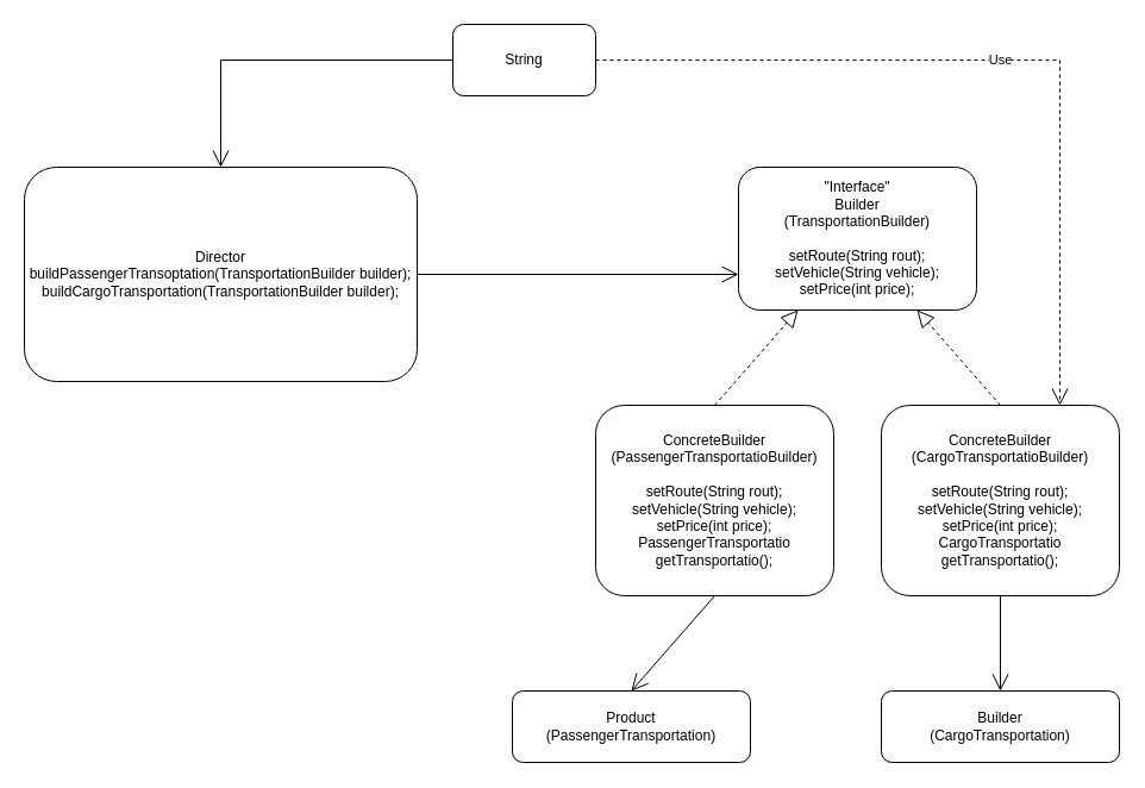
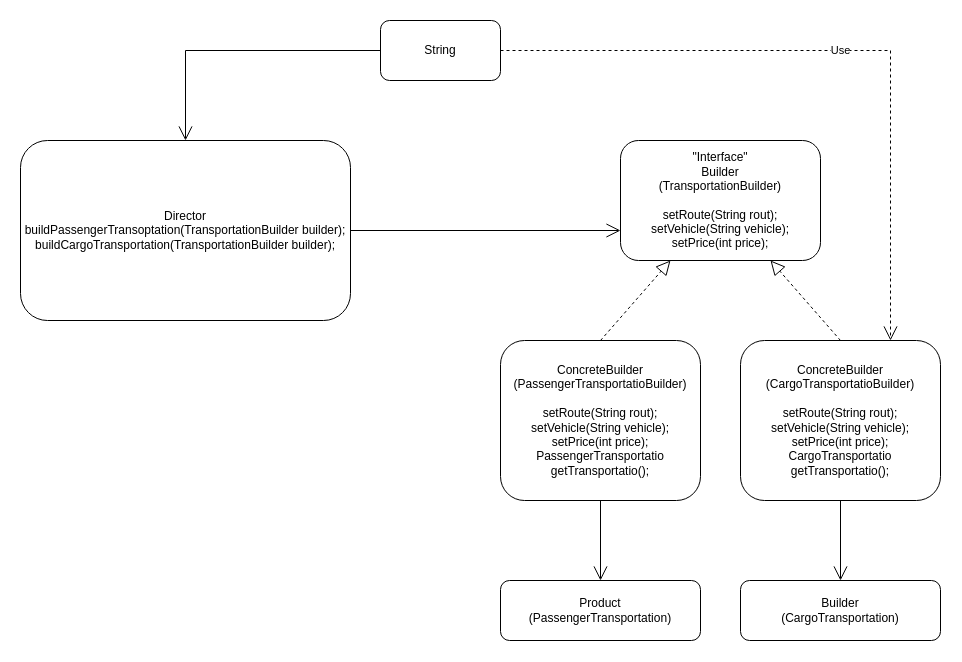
  <mxCell id="0" />
  <mxCell id="1" parent="0" />
  <mxCell id="2" value="Director&lt;div&gt;buildPassengerTransoptation(TransportationBuilder builder);&lt;/div&gt;&lt;div&gt;buildCargoTransportation(TransportationBuilder builder);&lt;/div&gt;" style="rounded=1;whiteSpace=wrap;html=1;align=center;" parent="1" vertex="1"><mxGeometry x="20" y="140" width="330" height="180" as="geometry" /></mxCell>
  <mxCell id="3" value="&quot;Interface&quot;&lt;div&gt;Builder&lt;/div&gt;&lt;div&gt;(TransportationBuilder)&lt;/div&gt;&lt;div&gt;&lt;br&gt;&lt;/div&gt;&lt;div&gt;setRoute(String rout);&lt;/div&gt;&lt;div&gt;setVehicle(String vehicle);&lt;/div&gt;&lt;div&gt;setPrice(int price);&lt;/div&gt;" style="rounded=1;whiteSpace=wrap;html=1;" parent="1" vertex="1"><mxGeometry x="620" y="140" width="200" height="120" as="geometry" /></mxCell>
  <mxCell id="4" value="ConcreteBuilder&lt;div&gt;(PassengerTransportatioBuilder)&lt;/div&gt;&lt;div&gt;&lt;br&gt;&lt;/div&gt;&lt;div&gt;&lt;div&gt;setRoute(String rout);&lt;/div&gt;&lt;div&gt;setVehicle(String vehicle);&lt;/div&gt;&lt;div&gt;setPrice(int price);&lt;/div&gt;&lt;/div&gt;&lt;div&gt;PassengerTransportatio getTransportatio();&lt;/div&gt;" style="rounded=1;whiteSpace=wrap;html=1;" parent="1" vertex="1"><mxGeometry x="500" y="340" width="200" height="160" as="geometry" /></mxCell>
  <mxCell id="5" value="" style="endArrow=block;dashed=1;endFill=0;endSize=12;html=1;rounded=0;entryX=0.25;entryY=1;entryDx=0;entryDy=0;exitX=0.5;exitY=0;exitDx=0;exitDy=0;" parent="1" source="4" target="3" edge="1"><mxGeometry width="160" relative="1" as="geometry"><mxPoint x="500" y="360" as="sourcePoint" /><mxPoint x="550" y="310" as="targetPoint" /></mxGeometry></mxCell>
  <mxCell id="6" value="ConcreteBuilder&lt;div&gt;(CargoTransportatioBuilder)&lt;/div&gt;&lt;div&gt;&lt;br&gt;&lt;/div&gt;&lt;div&gt;&lt;div&gt;setRoute(String rout);&lt;/div&gt;&lt;div&gt;setVehicle(String vehicle);&lt;/div&gt;&lt;div&gt;setPrice(int price);&lt;/div&gt;&lt;/div&gt;&lt;div&gt;CargoTransportatio getTransportatio();&lt;/div&gt;" style="rounded=1;whiteSpace=wrap;html=1;" parent="1" vertex="1"><mxGeometry x="740" y="340" width="200" height="160" as="geometry" /></mxCell>
  <mxCell id="7" value="" style="endArrow=block;dashed=1;endFill=0;endSize=12;html=1;rounded=0;entryX=0.75;entryY=1;entryDx=0;entryDy=0;exitX=0.5;exitY=0;exitDx=0;exitDy=0;" parent="1" source="6" target="3" edge="1"><mxGeometry width="160" relative="1" as="geometry"><mxPoint x="800" y="430" as="sourcePoint" /><mxPoint x="893" y="320" as="targetPoint" /></mxGeometry></mxCell>
- <mxCell id="8" value="Product&lt;div&gt;(PassengerTransportation)&lt;/div&gt;" style="rounded=1;whiteSpace=wrap;html=1;" parent="1" vertex="1"><mxGeometry x="430" y="580" width="200" height="60" as="geometry" /></mxCell>
+ <mxCell id="8" value="Product&lt;div&gt;(PassengerTransportation)&lt;/div&gt;" style="rounded=1;whiteSpace=wrap;html=1;" parent="1" vertex="1"><mxGeometry x="500" y="580" width="200" height="60" as="geometry" /></mxCell>
  <mxCell id="9" value="" style="endArrow=open;endFill=1;endSize=12;html=1;rounded=0;exitX=0.5;exitY=1;exitDx=0;exitDy=0;entryX=0.5;entryY=0;entryDx=0;entryDy=0;" parent="1" source="4" target="8" edge="1"><mxGeometry width="160" relative="1" as="geometry"><mxPoint x="390" y="420" as="sourcePoint" /><mxPoint x="550" y="420" as="targetPoint" /></mxGeometry></mxCell>
  <mxCell id="10" value="Builder&lt;div&gt;(CargoTransportation)&lt;/div&gt;" style="rounded=1;whiteSpace=wrap;html=1;" parent="1" vertex="1"><mxGeometry x="740" y="580" width="200" height="60" as="geometry" /></mxCell>
  <mxCell id="11" value="" style="endArrow=open;endFill=1;endSize=12;html=1;rounded=0;exitX=0.5;exitY=1;exitDx=0;exitDy=0;entryX=0.5;entryY=0;entryDx=0;entryDy=0;" parent="1" source="6" target="10" edge="1"><mxGeometry width="160" relative="1" as="geometry"><mxPoint x="790" y="560" as="sourcePoint" /><mxPoint x="790" y="600" as="targetPoint" /></mxGeometry></mxCell>
  <mxCell id="12" value="String" style="rounded=1;whiteSpace=wrap;html=1;" parent="1" vertex="1"><mxGeometry x="380" y="20" width="120" height="60" as="geometry" /></mxCell>
  <mxCell id="13" value="" style="endArrow=open;endFill=1;endSize=12;html=1;rounded=0;exitX=0;exitY=0.5;exitDx=0;exitDy=0;entryX=0.5;entryY=0;entryDx=0;entryDy=0;" parent="1" source="12" target="2" edge="1"><mxGeometry width="160" relative="1" as="geometry"><mxPoint x="290" y="80" as="sourcePoint" /><mxPoint x="290" y="160" as="targetPoint" /><Array as="points"><mxPoint x="185" y="50" /></Array></mxGeometry></mxCell>
  <mxCell id="14" value="" style="endArrow=open;endFill=1;endSize=12;html=1;rounded=0;exitX=1;exitY=0.5;exitDx=0;exitDy=0;entryX=0;entryY=0.75;entryDx=0;entryDy=0;" parent="1" source="2" target="3" edge="1"><mxGeometry width="160" relative="1" as="geometry"><mxPoint x="440" y="320" as="sourcePoint" /><mxPoint x="600" y="320" as="targetPoint" /></mxGeometry></mxCell>
  <mxCell id="15" value="Use" style="endArrow=open;endSize=12;dashed=1;html=1;rounded=0;exitX=1;exitY=0.5;exitDx=0;exitDy=0;entryX=0.75;entryY=0;entryDx=0;entryDy=0;" parent="1" source="12" target="6" edge="1"><mxGeometry width="160" relative="1" as="geometry"><mxPoint x="330" y="260" as="sourcePoint" /><mxPoint x="490" y="260" as="targetPoint" /><Array as="points"><mxPoint x="890" y="50" /></Array></mxGeometry></mxCell>
